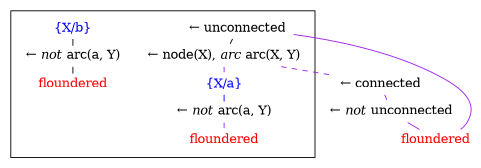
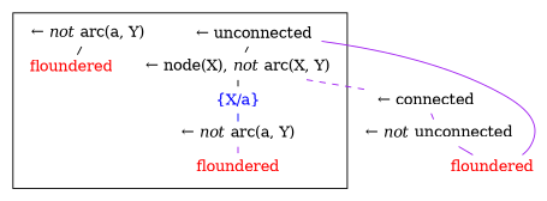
  graph {
    compound=true
    nodesep=0.2
    ranksep=0.1
    node [shape=none]
    edge [color=purple style=dashed]
    n1 [height=0.1 label=<&larr; unconnected>]
-   n2 [height=0.1 label=<&larr; node(X), <I>arc</I> arc(X, Y)>]
+   n2 [height=0.1 label=<&larr; node(X), <I>not</I> arc(X, Y)>]
    n3 [fontcolor=blue height=0.1 label=<{X/a}>]
-   n4 [fontcolor=blue height=0.1 label=<{X/b}>]
    n5 [height=0.1 label=<&larr; <I>not</I> arc(a, Y)>]
    n6 [height=0.1 label=<&larr; <I>not</I> arc(a, Y)>]
    n7 [fontcolor=red height=0.1 label=<floundered>]
    n8 [fontcolor=red height=0.1 label=<floundered>]
    n9 [height=0.1 label=<&larr; connected>]
    n10 [height=0.1 label=<&larr; <I>not</I> unconnected>]
    n11 [fontcolor=red height=0.1 label=<floundered>]
    subgraph cluster_1 {
      style=solid
      n1
      n2
      n3
-     n4
      n5
      n6
      n7
      n8
    }
    n1 -- n2 [color=black]
-   n2 -- n3
+   n2 -- n3 [color=black]
    n2 -- n9
    n3 -- n5 [color=blue style=solid]
-   n4 -- n6 [color=black style=solid]
    n5 -- n7
    n6 -- n8 [color=black style=solid]
    n9 -- n10
    n10 -- n11 [style=solid]
    n11 -- n1 [style=solid]
  }
